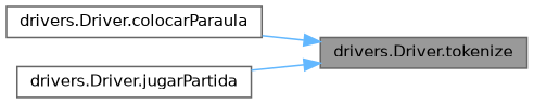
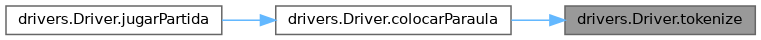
  digraph {
    rankdir=RL
    node [color=grey40 fillcolor=white fontname=Helvetica fontsize=10 shape=box style=filled]
    edge [color=steelblue1 dir=back fontname=Helvetica fontsize=10 labelfontname=Helvetica labelfontsize=10 style=solid]
    n1 [color=gray40 fillcolor=grey60 fontcolor=black height=0.2 label="drivers.Driver.tokenize" width=0.4]
    n2 [height=0.2 label="drivers.Driver.colocarParaula" width=0.4]
    n3 [height=0.2 label="drivers.Driver.jugarPartida" width=0.4]
    n1 -> n2
-   n1 -> n3
+   n2 -> n3
  }
